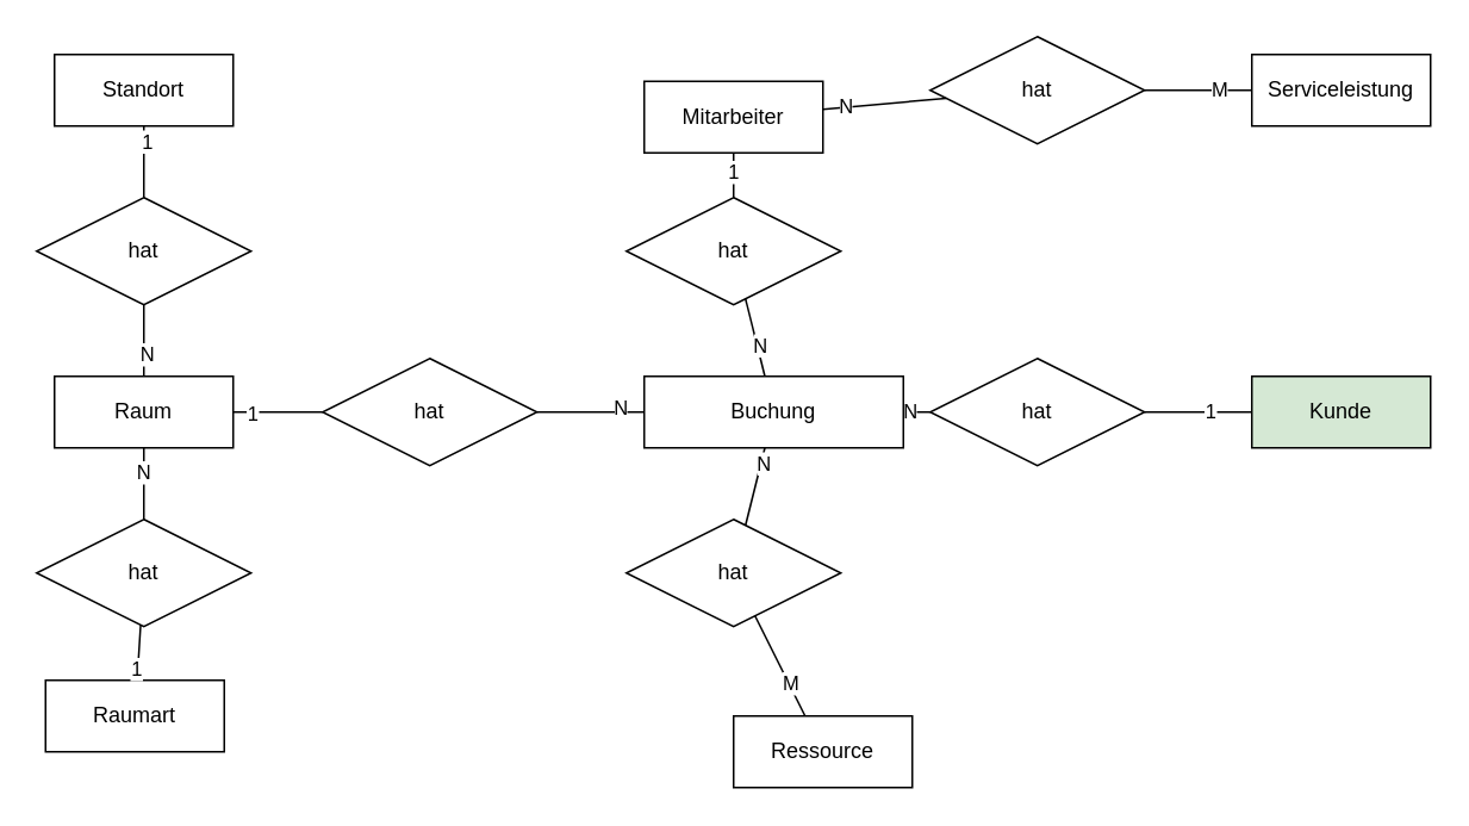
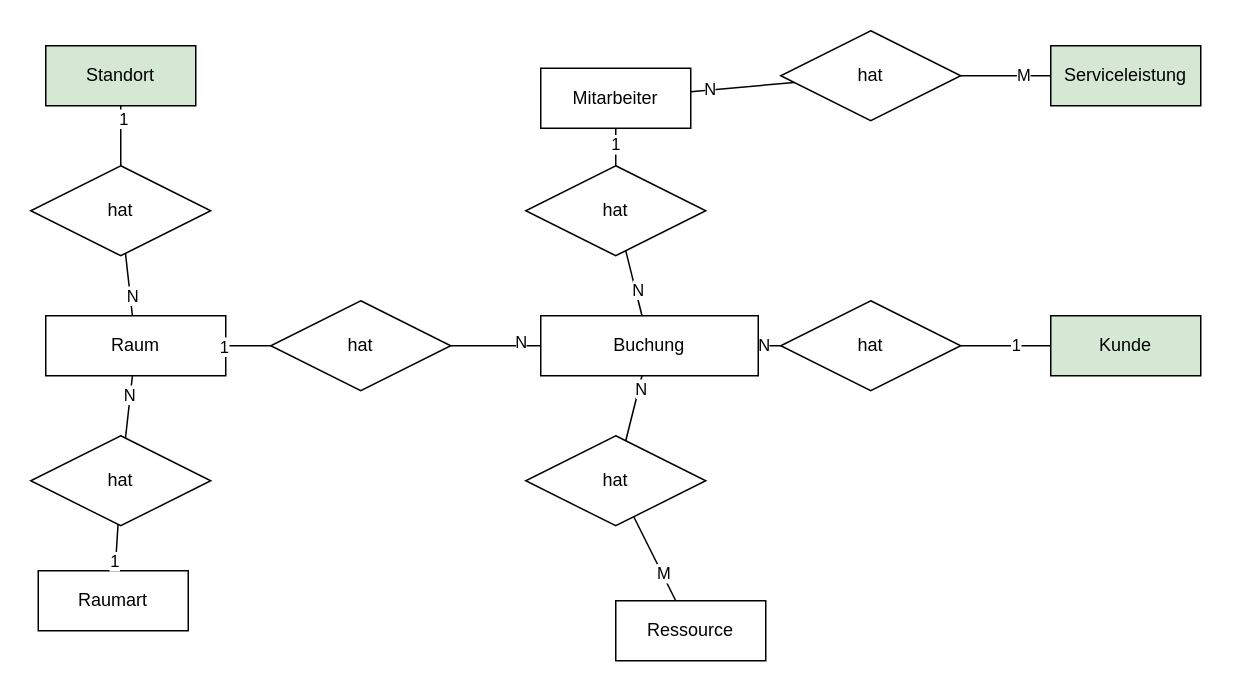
  <mxCell id="0" />
  <mxCell id="1" parent="0" />
  <mxCell id="2" value="Mitarbeiter" style="whiteSpace=wrap;html=1;align=center;" vertex="1" parent="1"><mxGeometry x="360" y="45" width="100" height="40" as="geometry" /></mxCell>
- <mxCell id="3" value="Serviceleistung" style="whiteSpace=wrap;html=1;align=center;" vertex="1" parent="1"><mxGeometry x="700" y="30" width="100" height="40" as="geometry" /></mxCell>
+ <mxCell id="3" value="Serviceleistung" style="whiteSpace=wrap;html=1;align=center;fillColor=#d5e8d4;" vertex="1" parent="1"><mxGeometry x="700" y="30" width="100" height="40" as="geometry" /></mxCell>
  <mxCell id="4" value="hat" style="shape=rhombus;perimeter=rhombusPerimeter;whiteSpace=wrap;html=1;align=center;" vertex="1" parent="1"><mxGeometry x="350" y="110" width="120" height="60" as="geometry" /></mxCell>
  <mxCell id="5" value="Buchung" style="whiteSpace=wrap;html=1;align=center;" vertex="1" parent="1"><mxGeometry x="360" y="210" width="145" height="40" as="geometry" /></mxCell>
  <mxCell id="6" value="" style="endArrow=none;html=1;rounded=0;" edge="1" parent="1" source="2" target="4"><mxGeometry relative="1" as="geometry"><mxPoint x="520" y="230" as="sourcePoint" /><mxPoint x="680" y="230" as="targetPoint" /></mxGeometry></mxCell>
  <mxCell id="7" value="1" style="edgeLabel;html=1;align=center;verticalAlign=middle;resizable=0;points=[];" vertex="1" connectable="0" parent="6"><mxGeometry x="-0.194" y="-1" relative="1" as="geometry"><mxPoint as="offset" /></mxGeometry></mxCell>
  <mxCell id="8" value="" style="endArrow=none;html=1;rounded=0;" edge="1" parent="1" source="5" target="4"><mxGeometry relative="1" as="geometry"><mxPoint x="420" y="80" as="sourcePoint" /><mxPoint x="420" y="120" as="targetPoint" /></mxGeometry></mxCell>
  <mxCell id="9" value="N" style="edgeLabel;html=1;align=center;verticalAlign=middle;resizable=0;points=[];" vertex="1" connectable="0" parent="8"><mxGeometry x="-0.194" y="-1" relative="1" as="geometry"><mxPoint as="offset" /></mxGeometry></mxCell>
  <mxCell id="10" value="Kunde" style="whiteSpace=wrap;html=1;align=center;fillColor=#d5e8d4;" vertex="1" parent="1"><mxGeometry x="700" y="210" width="100" height="40" as="geometry" /></mxCell>
  <mxCell id="11" value="hat" style="shape=rhombus;perimeter=rhombusPerimeter;whiteSpace=wrap;html=1;align=center;" vertex="1" parent="1"><mxGeometry x="520" y="20" width="120" height="60" as="geometry" /></mxCell>
  <mxCell id="12" value="" style="endArrow=none;html=1;rounded=0;" edge="1" parent="1" source="2" target="11"><mxGeometry relative="1" as="geometry"><mxPoint x="520" y="90" as="sourcePoint" /><mxPoint x="680" y="90" as="targetPoint" /></mxGeometry></mxCell>
  <mxCell id="13" value="N" style="edgeLabel;html=1;align=center;verticalAlign=middle;resizable=0;points=[];" vertex="1" connectable="0" parent="12"><mxGeometry x="-0.62" y="1" relative="1" as="geometry"><mxPoint as="offset" /></mxGeometry></mxCell>
  <mxCell id="14" value="" style="endArrow=none;html=1;rounded=0;" edge="1" parent="1" source="3" target="11"><mxGeometry relative="1" as="geometry"><mxPoint x="470" y="60" as="sourcePoint" /><mxPoint x="530" y="60" as="targetPoint" /></mxGeometry></mxCell>
  <mxCell id="15" value="M" style="edgeLabel;html=1;align=center;verticalAlign=middle;resizable=0;points=[];" vertex="1" connectable="0" parent="14"><mxGeometry x="-0.365" y="-1" relative="1" as="geometry"><mxPoint as="offset" /></mxGeometry></mxCell>
  <mxCell id="16" value="hat" style="shape=rhombus;perimeter=rhombusPerimeter;whiteSpace=wrap;html=1;align=center;" vertex="1" parent="1"><mxGeometry x="520" y="200" width="120" height="60" as="geometry" /></mxCell>
  <mxCell id="17" value="" style="endArrow=none;html=1;rounded=0;" edge="1" parent="1" source="5" target="16"><mxGeometry relative="1" as="geometry"><mxPoint x="470" y="60" as="sourcePoint" /><mxPoint x="530" y="60" as="targetPoint" /></mxGeometry></mxCell>
  <mxCell id="18" value="N" style="edgeLabel;html=1;align=center;verticalAlign=middle;resizable=0;points=[];" vertex="1" connectable="0" parent="17"><mxGeometry x="-0.62" y="1" relative="1" as="geometry"><mxPoint as="offset" /></mxGeometry></mxCell>
  <mxCell id="19" value="" style="endArrow=none;html=1;rounded=0;" edge="1" parent="1" source="10" target="16"><mxGeometry relative="1" as="geometry"><mxPoint x="420" y="80" as="sourcePoint" /><mxPoint x="420" y="120" as="targetPoint" /></mxGeometry></mxCell>
  <mxCell id="20" value="1" style="edgeLabel;html=1;align=center;verticalAlign=middle;resizable=0;points=[];" vertex="1" connectable="0" parent="19"><mxGeometry x="-0.194" y="-1" relative="1" as="geometry"><mxPoint as="offset" /></mxGeometry></mxCell>
- <mxCell id="21" value="Raum" style="whiteSpace=wrap;html=1;align=center;" vertex="1" parent="1"><mxGeometry x="30" y="210" width="100" height="40" as="geometry" /></mxCell>
+ <mxCell id="21" value="Raum" style="whiteSpace=wrap;html=1;align=center;" vertex="1" parent="1"><mxGeometry x="30" y="210" width="120" height="40" as="geometry" /></mxCell>
  <mxCell id="22" value="hat" style="shape=rhombus;perimeter=rhombusPerimeter;whiteSpace=wrap;html=1;align=center;" vertex="1" parent="1"><mxGeometry y="290" width="120" height="60" as="geometry" x="20" /></mxCell>
  <mxCell id="23" value="Raumart" style="whiteSpace=wrap;html=1;align=center;" vertex="1" parent="1"><mxGeometry x="25" y="380" width="100" height="40" as="geometry" /></mxCell>
  <mxCell id="24" value="hat" style="shape=rhombus;perimeter=rhombusPerimeter;whiteSpace=wrap;html=1;align=center;" vertex="1" parent="1"><mxGeometry x="350" y="290" width="120" height="60" as="geometry" /></mxCell>
  <mxCell id="25" value="Ressource" style="whiteSpace=wrap;html=1;align=center;" vertex="1" parent="1"><mxGeometry x="410" y="400" width="100" height="40" as="geometry" /></mxCell>
  <mxCell id="26" value="" style="endArrow=none;html=1;rounded=0;" edge="1" parent="1" source="5" target="24"><mxGeometry relative="1" as="geometry"><mxPoint x="470" y="240" as="sourcePoint" /><mxPoint x="530" y="240" as="targetPoint" /></mxGeometry></mxCell>
  <mxCell id="27" value="N" style="edgeLabel;html=1;align=center;verticalAlign=middle;resizable=0;points=[];" vertex="1" connectable="0" parent="26"><mxGeometry x="-0.62" y="1" relative="1" as="geometry"><mxPoint as="offset" /></mxGeometry></mxCell>
  <mxCell id="28" value="" style="endArrow=none;html=1;rounded=0;" edge="1" parent="1" source="25" target="24"><mxGeometry relative="1" as="geometry"><mxPoint x="710" y="60" as="sourcePoint" /><mxPoint x="650" y="60" as="targetPoint" /></mxGeometry></mxCell>
  <mxCell id="29" value="M" style="edgeLabel;html=1;align=center;verticalAlign=middle;resizable=0;points=[];" vertex="1" connectable="0" parent="28"><mxGeometry x="-0.365" y="-1" relative="1" as="geometry"><mxPoint as="offset" /></mxGeometry></mxCell>
  <mxCell id="30" value="hat" style="shape=rhombus;perimeter=rhombusPerimeter;whiteSpace=wrap;html=1;align=center;" vertex="1" parent="1"><mxGeometry y="110" width="120" height="60" as="geometry" x="20" /></mxCell>
- <mxCell id="31" value="Standort" style="whiteSpace=wrap;html=1;align=center;" vertex="1" parent="1"><mxGeometry x="30" y="30" width="100" height="40" as="geometry" /></mxCell>
+ <mxCell id="31" value="Standort" style="whiteSpace=wrap;html=1;align=center;fillColor=#d5e8d4;" vertex="1" parent="1"><mxGeometry x="30" y="30" width="100" height="40" as="geometry" /></mxCell>
  <mxCell id="32" value="" style="endArrow=none;html=1;rounded=0;" edge="1" parent="1" target="30"><mxGeometry relative="1" as="geometry"><mxPoint x="80" y="70" as="sourcePoint" /><mxPoint x="200" y="60" as="targetPoint" /></mxGeometry></mxCell>
  <mxCell id="33" value="1" style="edgeLabel;html=1;align=center;verticalAlign=middle;resizable=0;points=[];" vertex="1" connectable="0" parent="32"><mxGeometry x="-0.62" y="1" relative="1" as="geometry"><mxPoint as="offset" /></mxGeometry></mxCell>
  <mxCell id="34" value="" style="endArrow=none;html=1;rounded=0;" edge="1" parent="1" source="21" target="30"><mxGeometry relative="1" as="geometry"><mxPoint x="50" y="180" as="sourcePoint" /><mxPoint x="320" y="-120" as="targetPoint" /></mxGeometry></mxCell>
  <mxCell id="35" value="N" style="edgeLabel;html=1;align=center;verticalAlign=middle;resizable=0;points=[];" vertex="1" connectable="0" parent="34"><mxGeometry x="-0.365" y="-1" relative="1" as="geometry"><mxPoint as="offset" /></mxGeometry></mxCell>
  <mxCell id="36" value="" style="endArrow=none;html=1;rounded=0;" edge="1" parent="1" source="23" target="22"><mxGeometry relative="1" as="geometry"><mxPoint x="90" y="80" as="sourcePoint" /><mxPoint x="90" y="120" as="targetPoint" /></mxGeometry></mxCell>
  <mxCell id="37" value="1" style="edgeLabel;html=1;align=center;verticalAlign=middle;resizable=0;points=[];" vertex="1" connectable="0" parent="36"><mxGeometry x="-0.62" y="1" relative="1" as="geometry"><mxPoint as="offset" /></mxGeometry></mxCell>
  <mxCell id="38" value="" style="endArrow=none;html=1;rounded=0;" edge="1" parent="1" source="21" target="22"><mxGeometry relative="1" as="geometry"><mxPoint x="90" y="220" as="sourcePoint" /><mxPoint x="90" y="180" as="targetPoint" /></mxGeometry></mxCell>
  <mxCell id="39" value="N" style="edgeLabel;html=1;align=center;verticalAlign=middle;resizable=0;points=[];" vertex="1" connectable="0" parent="38"><mxGeometry x="-0.365" y="-1" relative="1" as="geometry"><mxPoint as="offset" /></mxGeometry></mxCell>
  <mxCell id="40" value="hat" style="shape=rhombus;perimeter=rhombusPerimeter;whiteSpace=wrap;html=1;align=center;" vertex="1" parent="1"><mxGeometry x="180" y="200" width="120" height="60" as="geometry" /></mxCell>
  <mxCell id="41" value="N" style="endArrow=none;html=1;rounded=0;" edge="1" parent="1" source="5" target="40"><mxGeometry x="-0.583" y="-2" relative="1" as="geometry"><mxPoint x="370" y="240" as="sourcePoint" /><mxPoint x="260" y="300" as="targetPoint" /><mxPoint as="offset" /></mxGeometry></mxCell>
  <mxCell id="42" value="" style="endArrow=none;html=1;rounded=0;" edge="1" parent="1" source="40" target="21"><mxGeometry relative="1" as="geometry"><mxPoint x="382" y="170" as="sourcePoint" /><mxPoint x="279" y="225" as="targetPoint" /></mxGeometry></mxCell>
  <mxCell id="43" value="1" style="edgeLabel;html=1;align=center;verticalAlign=middle;resizable=0;points=[];" vertex="1" connectable="0" parent="42"><mxGeometry x="-0.194" y="-1" relative="1" as="geometry"><mxPoint x="-20" y="1" as="offset" /></mxGeometry></mxCell>
